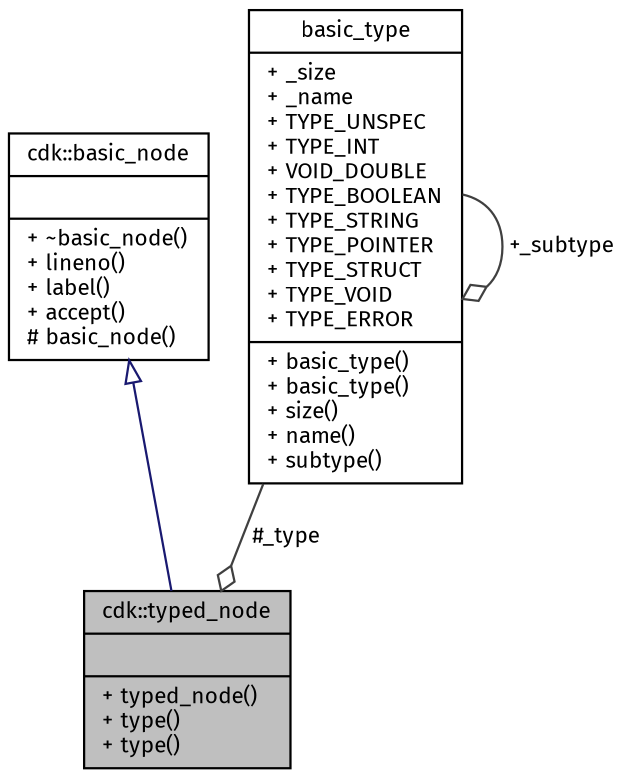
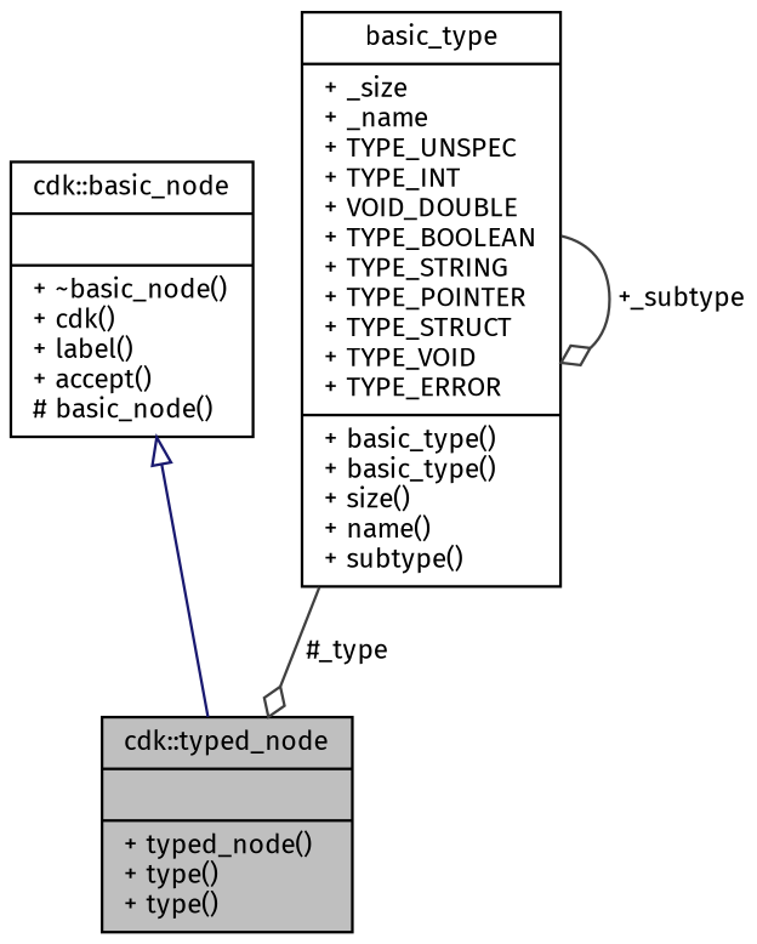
  digraph {
    fontname="Fira Sans"
    node [color=black fillcolor=white fontname="Fira Sans" fontsize=10 shape=record style=filled]
    edge [color=grey25 fontname="Fira Sans" fontsize=10 labelfontname=Helvetica labelfontsize=10 style=solid arrowhead=odiamond]
    n1 [fillcolor=grey75 fontcolor=black height=0.2 label="{cdk::typed_node\n||+ typed_node()\l+ type()\l+ type()\l}" width=0.4]
-   n2 [height=0.2 label="{cdk::basic_node\n||+ ~basic_node()\l+ lineno()\l+ label()\l+ accept()\l# basic_node()\l}" width=0.4]
+   n2 [height=0.2 label="{cdk::basic_node\n||+ ~basic_node()\l+ cdk()\l+ label()\l+ accept()\l# basic_node()\l}" width=0.4]
    n3 [height=0.2 label="{basic_type\n|+ _size\l+ _name\l+ TYPE_UNSPEC\l+ TYPE_INT\l+ VOID_DOUBLE\l+ TYPE_BOOLEAN\l+ TYPE_STRING\l+ TYPE_POINTER\l+ TYPE_STRUCT\l+ TYPE_VOID\l+ TYPE_ERROR\l|+ basic_type()\l+ basic_type()\l+ size()\l+ name()\l+ subtype()\l}" width=0.4]
    n2 -> n1 [arrowtail=onormal color=midnightblue dir=back arrowhead=""]
    n3 -> n1 [label=" #_type"]
    n3 -> n3 [label=" +_subtype"]
  }
